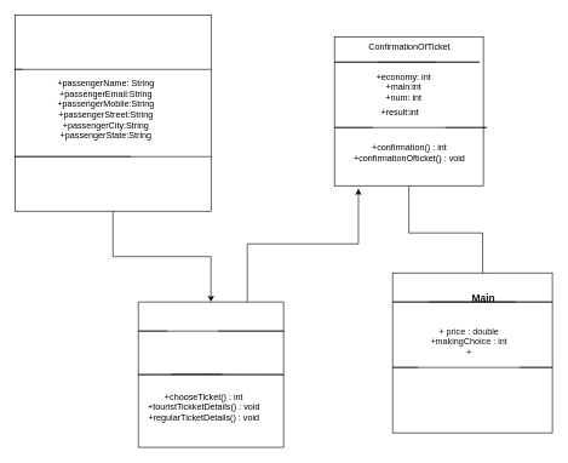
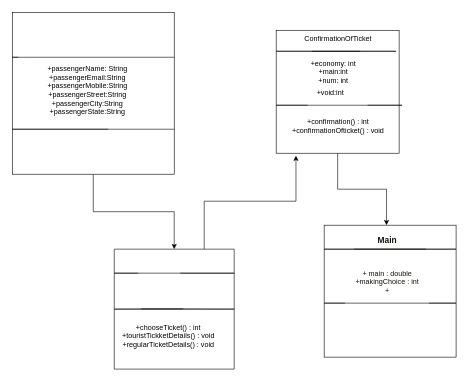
  <mxCell id="0" />
  <mxCell id="1" parent="0" />
  <mxCell id="2" style="edgeStyle=orthogonalEdgeStyle;rounded=0;orthogonalLoop=1;jettySize=auto;html=1;entryX=0.5;entryY=0;entryDx=0;entryDy=0;fontFamily=Helvetica;fontColor=#17120A;" edge="1" parent="1" source="3" target="16"><mxGeometry relative="1" as="geometry" /></mxCell>
  <mxCell id="3" value="&lt;hr&gt;" style="whiteSpace=wrap;html=1;aspect=fixed;fontStyle=1" vertex="1" parent="1"><mxGeometry x="20" y="20" width="270" height="270" as="geometry" /></mxCell>
  <mxCell id="4" value="" style="endArrow=none;html=1;rounded=0;fontFamily=Helvetica;" edge="1" parent="1"><mxGeometry width="50" height="50" relative="1" as="geometry"><mxPoint x="30" y="95" as="sourcePoint" /><mxPoint x="290" y="95" as="targetPoint" /><Array as="points"><mxPoint x="20" y="95" /><mxPoint x="40" y="95" /></Array></mxGeometry></mxCell>
  <mxCell id="5" value="+passengerName: String&lt;br&gt;+passengerEmail:String&lt;br&gt;+passengerMobile:String&lt;br&gt;+passengerStreet:String&lt;br&gt;+passengerCity:String&lt;br&gt;+passengerState:String" style="text;html=1;resizable=0;autosize=1;align=center;verticalAlign=middle;points=[];fillColor=none;strokeColor=none;rounded=0;fontFamily=Helvetica;" vertex="1" parent="1"><mxGeometry x="70" y="105" width="150" height="90" as="geometry" /></mxCell>
  <mxCell id="6" value="" style="endArrow=none;html=1;rounded=0;fontFamily=Helvetica;" edge="1" parent="1" source="3"><mxGeometry width="50" height="50" relative="1" as="geometry"><mxPoint x="110" y="215" as="sourcePoint" /><mxPoint x="180" y="215" as="targetPoint" /><Array as="points"><mxPoint x="290" y="215" /><mxPoint x="20" y="215" /></Array></mxGeometry></mxCell>
  <mxCell id="7" style="edgeStyle=orthogonalEdgeStyle;rounded=0;orthogonalLoop=1;jettySize=auto;html=1;exitX=0.5;exitY=1;exitDx=0;exitDy=0;entryX=0.48;entryY=0;entryDx=0;entryDy=0;entryPerimeter=0;fontFamily=Helvetica;fontColor=#17120A;" edge="1" parent="1" source="8" target="21"><mxGeometry relative="1" as="geometry" /></mxCell>
  <mxCell id="8" value="" style="whiteSpace=wrap;html=1;aspect=fixed;fontFamily=Helvetica;" vertex="1" parent="1"><mxGeometry x="460" y="50" width="205" height="205" as="geometry" /></mxCell>
  <mxCell id="9" value="+confirmation() : int&lt;br&gt;+confirmationOfticket() : void" style="text;html=1;resizable=0;autosize=1;align=center;verticalAlign=middle;points=[];fillColor=none;strokeColor=none;rounded=0;fontFamily=Helvetica;" vertex="1" parent="1"><mxGeometry x="477.5" y="195" width="170" height="30" as="geometry" /></mxCell>
  <mxCell id="10" value="ConfirmationOfTicket" style="text;html=1;resizable=0;autosize=1;align=center;verticalAlign=middle;points=[];fillColor=none;strokeColor=none;rounded=0;fontFamily=Helvetica;" vertex="1" parent="1"><mxGeometry x="497.5" y="55" width="130" height="20" as="geometry" /></mxCell>
  <mxCell id="11" value="" style="endArrow=none;html=1;rounded=0;fontFamily=Helvetica;" edge="1" parent="1"><mxGeometry width="50" height="50" relative="1" as="geometry"><mxPoint x="520" y="85" as="sourcePoint" /><mxPoint x="600" y="85" as="targetPoint" /><Array as="points"><mxPoint x="660" y="85" /><mxPoint x="460" y="85" /></Array></mxGeometry></mxCell>
  <mxCell id="12" value="+economy: int&lt;br&gt;+main:int&lt;br&gt;+num: int" style="text;html=1;resizable=0;autosize=1;align=center;verticalAlign=middle;points=[];fillColor=none;strokeColor=none;rounded=0;fontFamily=Helvetica;" vertex="1" parent="1"><mxGeometry x="510" y="95" width="90" height="50" as="geometry" /></mxCell>
  <mxCell id="13" value="" style="endArrow=none;html=1;rounded=0;fontFamily=Helvetica;" edge="1" parent="1"><mxGeometry width="50" height="50" relative="1" as="geometry"><mxPoint x="512.5" y="175" as="sourcePoint" /><mxPoint x="612.5" y="175" as="targetPoint" /><Array as="points"><mxPoint x="460" y="175" /><mxPoint x="670" y="175" /></Array></mxGeometry></mxCell>
- <mxCell id="14" value="+result:int" style="text;html=1;resizable=0;autosize=1;align=center;verticalAlign=middle;points=[];fillColor=none;strokeColor=none;rounded=0;fontFamily=Helvetica;" vertex="1" parent="1"><mxGeometry x="515" y="145" width="70" height="20" as="geometry" /></mxCell>
+ <mxCell id="14" value="+void:int" style="text;html=1;resizable=0;autosize=1;align=center;verticalAlign=middle;points=[];fillColor=none;strokeColor=none;rounded=0;fontFamily=Helvetica;" vertex="1" parent="1"><mxGeometry x="515" y="145" width="70" height="20" as="geometry" /></mxCell>
  <mxCell id="15" style="edgeStyle=orthogonalEdgeStyle;rounded=0;orthogonalLoop=1;jettySize=auto;html=1;exitX=0.75;exitY=0;exitDx=0;exitDy=0;fontFamily=Helvetica;fontColor=#17120A;entryX=0.161;entryY=1.02;entryDx=0;entryDy=0;entryPerimeter=0;" edge="1" parent="1" source="16" target="8"><mxGeometry relative="1" as="geometry"><mxPoint x="340" y="305" as="targetPoint" /></mxGeometry></mxCell>
  <mxCell id="16" value="" style="swimlane;startSize=0;fontFamily=Helvetica;" vertex="1" parent="1"><mxGeometry x="190" y="415" width="200" height="200" as="geometry" /></mxCell>
  <mxCell id="17" value="" style="endArrow=none;html=1;rounded=0;fontFamily=Helvetica;" edge="1" parent="16"><mxGeometry width="50" height="50" relative="1" as="geometry"><mxPoint x="40" y="40" as="sourcePoint" /><mxPoint x="110" y="40" as="targetPoint" /><Array as="points"><mxPoint y="40" /><mxPoint x="200" y="40" /></Array></mxGeometry></mxCell>
  <mxCell id="18" value="" style="endArrow=none;html=1;rounded=0;fontFamily=Helvetica;" edge="1" parent="16"><mxGeometry width="50" height="50" relative="1" as="geometry"><mxPoint x="45" y="99.5" as="sourcePoint" /><mxPoint x="115" y="99.5" as="targetPoint" /><Array as="points"><mxPoint x="200" y="100" /><mxPoint y="100" /></Array></mxGeometry></mxCell>
  <mxCell id="19" value="+chooseTicket() : int&lt;br&gt;+touristTickketDetails() : void&lt;br&gt;+regularTicketDetails() : void" style="text;html=1;resizable=0;autosize=1;align=center;verticalAlign=middle;points=[];fillColor=none;strokeColor=none;rounded=0;fontFamily=Helvetica;" vertex="1" parent="16"><mxGeometry x="5" y="120" width="170" height="50" as="geometry" /></mxCell>
  <mxCell id="20" value="" style="whiteSpace=wrap;html=1;aspect=fixed;fontFamily=Helvetica;fontColor=#17120A;" vertex="1" parent="1"><mxGeometry x="540" y="375" width="220" height="220" as="geometry" /></mxCell>
- <mxCell id="21" value="&lt;h3&gt;Main&lt;/h3&gt;" style="text;html=1;resizable=0;autosize=1;align=center;verticalAlign=middle;points=[];fillColor=none;strokeColor=none;rounded=0;fontFamily=Helvetica;fontColor=#17120A;" vertex="1" parent="1"><mxGeometry x="640" y="385" width="50" height="50" as="geometry" /></mxCell>
- <mxCell id="22" value="+ price : double&lt;br&gt;+makingChoice : int&lt;br&gt;+" style="text;html=1;resizable=0;autosize=1;align=center;verticalAlign=middle;points=[];fillColor=none;strokeColor=none;rounded=0;fontFamily=Helvetica;fontColor=#17120A;" vertex="1" parent="1"><mxGeometry x="585" y="445" width="120" height="50" as="geometry" /></mxCell>
+ <mxCell id="21" value="&lt;h3&gt;Main&lt;/h3&gt;" style="text;html=1;resizable=0;autosize=1;align=center;verticalAlign=middle;points=[];fillColor=none;strokeColor=none;rounded=0;fontFamily=Helvetica;fontColor=#17120A;" vertex="1" parent="1"><mxGeometry x="620" y="375" width="50" height="50" as="geometry" /></mxCell>
+ <mxCell id="22" value="+ main : double&lt;br&gt;+makingChoice : int&lt;br&gt;+" style="text;html=1;resizable=0;autosize=1;align=center;verticalAlign=middle;points=[];fillColor=none;strokeColor=none;rounded=0;fontFamily=Helvetica;fontColor=#17120A;" vertex="1" parent="1"><mxGeometry x="585" y="445" width="120" height="50" as="geometry" /></mxCell>
  <mxCell id="23" value="" style="endArrow=none;html=1;rounded=0;fontFamily=Helvetica;fontColor=#17120A;" edge="1" parent="1"><mxGeometry width="50" height="50" relative="1" as="geometry"><mxPoint x="590" y="415" as="sourcePoint" /><mxPoint x="710" y="415" as="targetPoint" /><Array as="points"><mxPoint x="760" y="415" /><mxPoint x="540" y="415" /></Array></mxGeometry></mxCell>
  <mxCell id="24" value="" style="endArrow=none;html=1;rounded=0;fontFamily=Helvetica;fontColor=#17120A;" edge="1" parent="1"><mxGeometry width="50" height="50" relative="1" as="geometry"><mxPoint x="575" y="505" as="sourcePoint" /><mxPoint x="715" y="505" as="targetPoint" /><Array as="points"><mxPoint x="540" y="505" /><mxPoint x="760" y="505" /></Array></mxGeometry></mxCell>
